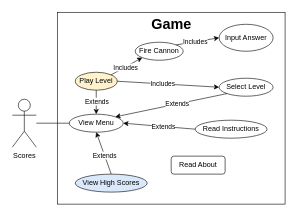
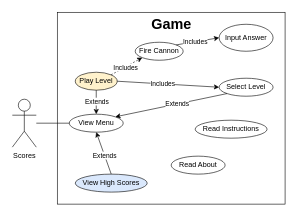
  <mxCell id="0" />
  <mxCell id="1" parent="0" />
  <mxCell id="2" value="&lt;font face=&quot;Arial&quot; data-font-src=&quot;https://fonts.googleapis.com/css?family=Ariel&quot;&gt;Scores&lt;/font&gt;" style="shape=umlActor;verticalLabelPosition=bottom;verticalAlign=top;html=1;outlineConnect=0;" vertex="1" parent="1"><mxGeometry x="20" y="165" width="40" height="80" as="geometry" /></mxCell>
  <mxCell id="3" value="" style="rounded=0;whiteSpace=wrap;html=1;" vertex="1" parent="1"><mxGeometry x="95" y="20" width="380" height="320" as="geometry" /></mxCell>
  <mxCell id="4" value="&lt;font data-font-src=&quot;https://fonts.googleapis.com/css?family=Ariel&quot; face=&quot;Arial&quot;&gt;Game&lt;/font&gt;" style="text;strokeColor=none;fillColor=none;html=1;fontSize=24;fontStyle=1;verticalAlign=middle;align=center;" vertex="1" parent="1"><mxGeometry x="235" y="20" width="100" height="40" as="geometry" /></mxCell>
  <mxCell id="5" value="&lt;font face=&quot;Arial&quot;&gt;View Menu&lt;/font&gt;" style="ellipse;whiteSpace=wrap;html=1;" vertex="1" parent="1"><mxGeometry x="115" y="190" width="90" height="30" as="geometry" /></mxCell>
  <mxCell id="6" value="&lt;font face=&quot;Arial&quot;&gt;Select Level&lt;/font&gt;" style="ellipse;whiteSpace=wrap;html=1;" vertex="1" parent="1"><mxGeometry x="365" y="130" width="90" height="30" as="geometry" /></mxCell>
  <mxCell id="7" value="&lt;font face=&quot;Arial&quot;&gt;Read Instructions&lt;/font&gt;" style="ellipse;whiteSpace=wrap;html=1;" vertex="1" parent="1"><mxGeometry x="325" y="200" width="120" height="30" as="geometry" /></mxCell>
  <mxCell id="8" value="&lt;font face=&quot;Arial&quot;&gt;Input Answer&lt;/font&gt;" style="ellipse;whiteSpace=wrap;html=1;" vertex="1" parent="1"><mxGeometry x="365" y="40" width="90" height="45" as="geometry" /></mxCell>
  <mxCell id="9" value="&lt;font face=&quot;Arial&quot;&gt;View High Scores&lt;/font&gt;" style="ellipse;whiteSpace=wrap;html=1;fillColor=#dae8fc;" vertex="1" parent="1"><mxGeometry x="125" y="290" width="120" height="30" as="geometry" /></mxCell>
  <mxCell id="10" value="&lt;font face=&quot;Arial&quot;&gt;Fire Cannon&lt;/font&gt;" style="ellipse;whiteSpace=wrap;html=1;" vertex="1" parent="1"><mxGeometry x="225" y="70" width="80" height="30" as="geometry" /></mxCell>
- <mxCell id="11" value="&lt;font face=&quot;Arial&quot;&gt;Read About&lt;/font&gt;" style="whiteSpace=wrap;html=1;rounded=1;" vertex="1" parent="1"><mxGeometry x="285" y="260" width="90" height="30" as="geometry" /></mxCell>
+ <mxCell id="11" value="&lt;font face=&quot;Arial&quot;&gt;Read About&lt;/font&gt;" style="ellipse;whiteSpace=wrap;html=1;" vertex="1" parent="1"><mxGeometry x="285" y="260" width="90" height="30" as="geometry" /></mxCell>
  <mxCell id="12" value="&lt;font face=&quot;Arial&quot;&gt;Play Level&lt;/font&gt;" style="ellipse;whiteSpace=wrap;html=1;fillColor=#fff2cc;" vertex="1" parent="1"><mxGeometry x="125" y="120" width="70" height="30" as="geometry" /></mxCell>
- <mxCell id="13" value="" style="endArrow=classic;html=1;rounded=0;exitX=0;exitY=0.5;exitDx=0;exitDy=0;entryX=1;entryY=0.5;entryDx=0;entryDy=0;" edge="1" parent="1" source="7" target="5"><mxGeometry width="50" height="50" relative="1" as="geometry"><mxPoint x="295" y="210" as="sourcePoint" /><mxPoint x="345" y="160" as="targetPoint" /></mxGeometry></mxCell>
- <mxCell id="14" value="&lt;font data-font-src=&quot;https://fonts.googleapis.com/css?family=Ariel&quot; face=&quot;Arial&quot;&gt;Extends&lt;/font&gt;" style="edgeLabel;html=1;align=center;verticalAlign=middle;resizable=0;points=[];" connectable="0" vertex="1" parent="13"><mxGeometry x="-0.106" relative="1" as="geometry"><mxPoint as="offset" /></mxGeometry></mxCell>
  <mxCell id="15" value="" style="endArrow=classic;html=1;rounded=0;exitX=0;exitY=1;exitDx=0;exitDy=0;entryX=1;entryY=0;entryDx=0;entryDy=0;" edge="1" parent="1" source="6" target="5"><mxGeometry width="50" height="50" relative="1" as="geometry"><mxPoint x="350" y="185" as="sourcePoint" /><mxPoint x="200" y="175" as="targetPoint" /></mxGeometry></mxCell>
  <mxCell id="16" value="&lt;font data-font-src=&quot;https://fonts.googleapis.com/css?family=Ariel&quot; face=&quot;Arial&quot;&gt;Extends&lt;/font&gt;" style="edgeLabel;html=1;align=center;verticalAlign=middle;resizable=0;points=[];" connectable="0" vertex="1" parent="15"><mxGeometry x="-0.106" relative="1" as="geometry"><mxPoint as="offset" /></mxGeometry></mxCell>
  <mxCell id="17" value="" style="endArrow=classic;html=1;rounded=0;exitX=0.5;exitY=0;exitDx=0;exitDy=0;entryX=0.5;entryY=1;entryDx=0;entryDy=0;" edge="1" parent="1" source="9" target="5"><mxGeometry width="50" height="50" relative="1" as="geometry"><mxPoint x="345" y="235" as="sourcePoint" /><mxPoint x="195" y="225" as="targetPoint" /></mxGeometry></mxCell>
  <mxCell id="18" value="&lt;font data-font-src=&quot;https://fonts.googleapis.com/css?family=Ariel&quot; face=&quot;Arial&quot;&gt;Extends&lt;/font&gt;" style="edgeLabel;html=1;align=center;verticalAlign=middle;resizable=0;points=[];" connectable="0" vertex="1" parent="17"><mxGeometry x="-0.106" relative="1" as="geometry"><mxPoint as="offset" /></mxGeometry></mxCell>
  <mxCell id="19" value="" style="endArrow=classic;html=1;rounded=0;exitX=0.5;exitY=1;exitDx=0;exitDy=0;entryX=0.5;entryY=0;entryDx=0;entryDy=0;" edge="1" parent="1" source="12" target="5"><mxGeometry width="50" height="50" relative="1" as="geometry"><mxPoint x="365" y="255" as="sourcePoint" /><mxPoint x="215" y="245" as="targetPoint" /></mxGeometry></mxCell>
  <mxCell id="20" value="&lt;font data-font-src=&quot;https://fonts.googleapis.com/css?family=Ariel&quot; face=&quot;Arial&quot;&gt;Extends&lt;/font&gt;" style="edgeLabel;html=1;align=center;verticalAlign=middle;resizable=0;points=[];" connectable="0" vertex="1" parent="19"><mxGeometry x="-0.106" relative="1" as="geometry"><mxPoint as="offset" /></mxGeometry></mxCell>
- <mxCell id="21" value="" style="endArrow=classic;html=1;rounded=0;exitX=1;exitY=0;exitDx=0;exitDy=0;entryX=0;entryY=1;entryDx=0;entryDy=0;" edge="1" parent="1" source="12" target="10"><mxGeometry width="50" height="50" relative="1" as="geometry"><mxPoint x="655" y="245" as="sourcePoint" /><mxPoint x="505" y="235" as="targetPoint" /></mxGeometry></mxCell>
+ <mxCell id="21" value="" style="endArrow=classic;html=1;rounded=0;exitX=1;exitY=0;exitDx=0;exitDy=0;entryX=0;entryY=1;entryDx=0;entryDy=0;dashed=1;" edge="1" parent="1" source="12" target="10"><mxGeometry width="50" height="50" relative="1" as="geometry"><mxPoint x="655" y="245" as="sourcePoint" /><mxPoint x="505" y="235" as="targetPoint" /></mxGeometry></mxCell>
  <mxCell id="22" value="&lt;font data-font-src=&quot;https://fonts.googleapis.com/css?family=Ariel&quot; face=&quot;Arial&quot;&gt;Includes&lt;/font&gt;" style="edgeLabel;html=1;align=center;verticalAlign=middle;resizable=0;points=[];" connectable="0" vertex="1" parent="21"><mxGeometry x="-0.106" relative="1" as="geometry"><mxPoint as="offset" /></mxGeometry></mxCell>
  <mxCell id="23" value="" style="endArrow=classic;html=1;rounded=0;exitX=1;exitY=0;exitDx=0;exitDy=0;entryX=0;entryY=0.5;entryDx=0;entryDy=0;" edge="1" parent="1" source="10" target="8"><mxGeometry width="50" height="50" relative="1" as="geometry"><mxPoint x="200" y="130" as="sourcePoint" /><mxPoint x="257" y="106" as="targetPoint" /></mxGeometry></mxCell>
  <mxCell id="24" value="&lt;font data-font-src=&quot;https://fonts.googleapis.com/css?family=Ariel&quot; face=&quot;Arial&quot;&gt;Includes&lt;/font&gt;" style="edgeLabel;html=1;align=center;verticalAlign=middle;resizable=0;points=[];" connectable="0" vertex="1" parent="23"><mxGeometry x="-0.106" relative="1" as="geometry"><mxPoint as="offset" /></mxGeometry></mxCell>
  <mxCell id="25" value="" style="endArrow=classic;html=1;rounded=0;exitX=1;exitY=0.5;exitDx=0;exitDy=0;entryX=0;entryY=0.5;entryDx=0;entryDy=0;" edge="1" parent="1" source="12" target="6"><mxGeometry width="50" height="50" relative="1" as="geometry"><mxPoint x="210" y="140" as="sourcePoint" /><mxPoint x="267" y="116" as="targetPoint" /></mxGeometry></mxCell>
  <mxCell id="26" value="&lt;font data-font-src=&quot;https://fonts.googleapis.com/css?family=Ariel&quot; face=&quot;Arial&quot;&gt;Includes&lt;/font&gt;" style="edgeLabel;html=1;align=center;verticalAlign=middle;resizable=0;points=[];" connectable="0" vertex="1" parent="25"><mxGeometry x="-0.106" relative="1" as="geometry"><mxPoint as="offset" /></mxGeometry></mxCell>
  <mxCell id="27" value="" style="endArrow=none;html=1;rounded=0;entryX=0;entryY=0.5;entryDx=0;entryDy=0;" edge="1" parent="1" source="2" target="5"><mxGeometry width="50" height="50" relative="1" as="geometry"><mxPoint x="75" y="240" as="sourcePoint" /><mxPoint x="345" y="160" as="targetPoint" /></mxGeometry></mxCell>
